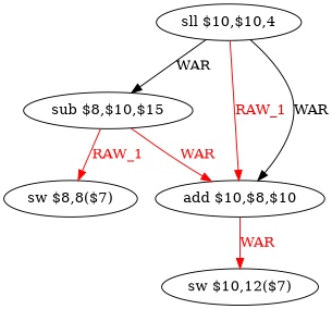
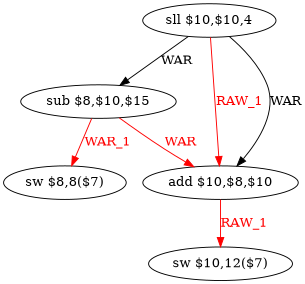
  digraph {
    node [shape=ellipse]
    edge [color=red fontcolor=red]
    n1 [label="sub $8,$10,$15"]
    n2 [label="add $10,$8,$10"]
    n3 [label="sw $8,8($7)"]
    n4 [label="sw $10,12($7)"]
    n5 [label="sll $10,$10,4"]
    n1 -> n2 [label=WAR]
-   n1 -> n3 [label=RAW_1]
-   n2 -> n4 [label=WAR]
+   n1 -> n3 [label=WAR_1]
+   n2 -> n4 [label=RAW_1]
    n5 -> n1 [label=WAR color="" fontcolor=""]
    n5 -> n2 [label=RAW_1]
    n5 -> n2 [label=WAR color="" fontcolor=""]
  }
